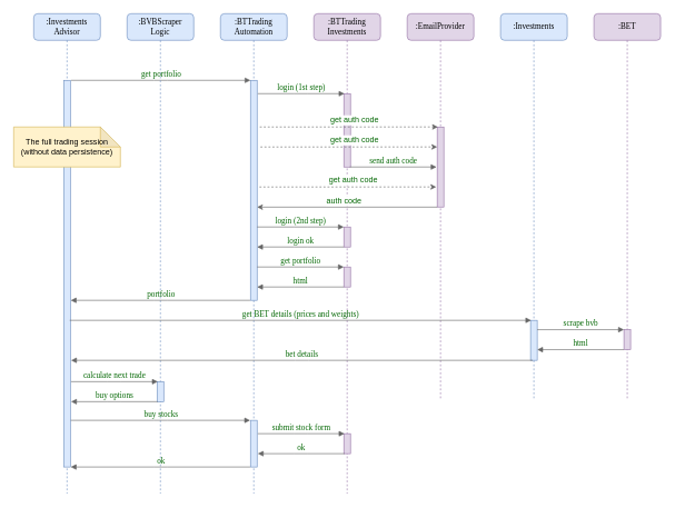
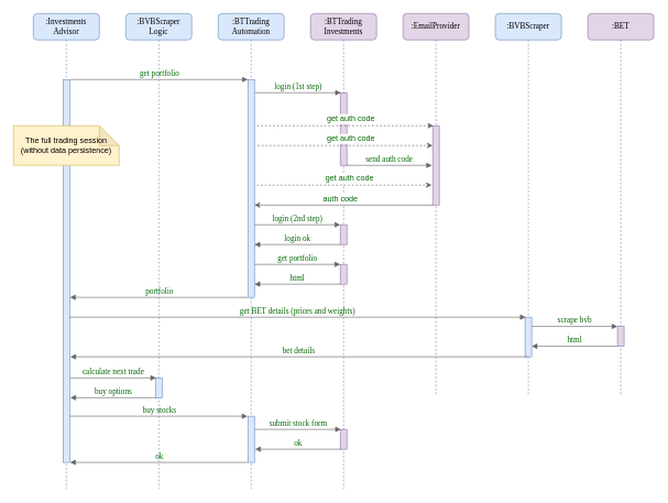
  <mxCell id="0" />
  <mxCell id="1" parent="0" />
  <mxCell id="2" value=":Investments&lt;br&gt;Advisor" style="shape=umlLifeline;perimeter=lifelinePerimeter;whiteSpace=wrap;html=1;container=1;collapsible=0;recursiveResize=0;outlineConnect=0;rounded=1;shadow=0;comic=0;labelBackgroundColor=none;strokeWidth=1;fontFamily=Verdana;fontSize=12;align=center;fillColor=#dae8fc;strokeColor=#6c8ebf;" parent="1" vertex="1"><mxGeometry x="50" y="20" width="100" height="720" as="geometry" /></mxCell>
  <mxCell id="3" value="" style="html=1;points=[];perimeter=orthogonalPerimeter;rounded=0;shadow=0;comic=0;labelBackgroundColor=none;strokeWidth=1;fontFamily=Verdana;fontSize=12;align=center;fillColor=#dae8fc;strokeColor=#6c8ebf;" parent="2" vertex="1"><mxGeometry x="45" y="100" width="10" height="580" as="geometry" /></mxCell>
  <mxCell id="4" value=":BTTrading&lt;br&gt;Automation&lt;br&gt;" style="shape=umlLifeline;perimeter=lifelinePerimeter;whiteSpace=wrap;html=1;container=1;collapsible=0;recursiveResize=0;outlineConnect=0;rounded=1;shadow=0;comic=0;labelBackgroundColor=none;strokeWidth=1;fontFamily=Verdana;fontSize=12;align=center;fillColor=#dae8fc;strokeColor=#6c8ebf;" parent="1" vertex="1"><mxGeometry x="330" y="20" width="100" height="720" as="geometry" /></mxCell>
  <mxCell id="5" value="" style="html=1;points=[];perimeter=orthogonalPerimeter;rounded=0;shadow=0;comic=0;labelBackgroundColor=none;strokeWidth=1;fontFamily=Verdana;fontSize=12;align=center;fillColor=#dae8fc;strokeColor=#6c8ebf;" parent="4" vertex="1"><mxGeometry x="45" y="100" width="10" height="330" as="geometry" /></mxCell>
  <mxCell id="6" value="" style="html=1;points=[];perimeter=orthogonalPerimeter;rounded=0;shadow=0;comic=0;labelBackgroundColor=none;strokeWidth=1;fontFamily=Verdana;fontSize=12;align=center;fillColor=#dae8fc;strokeColor=#6c8ebf;" vertex="1" parent="4"><mxGeometry x="45" y="610" width="10" height="70" as="geometry" /></mxCell>
  <mxCell id="7" value="get portfolio" style="html=1;verticalAlign=bottom;endArrow=block;labelBackgroundColor=none;fontFamily=Verdana;fontSize=12;edgeStyle=elbowEdgeStyle;elbow=vertical;exitX=1.1;exitY=0.486;exitDx=0;exitDy=0;exitPerimeter=0;entryX=0;entryY=0.648;entryDx=0;entryDy=0;entryPerimeter=0;fillColor=#f5f5f5;strokeColor=#666666;fontColor=#006600;" parent="1" edge="1"><mxGeometry relative="1" as="geometry"><mxPoint x="106" y="120" as="sourcePoint" /><mxPoint x="375" y="120" as="targetPoint" /></mxGeometry></mxCell>
  <mxCell id="8" value=":BTTrading&lt;br&gt;Investments" style="shape=umlLifeline;perimeter=lifelinePerimeter;whiteSpace=wrap;html=1;container=1;collapsible=0;recursiveResize=0;outlineConnect=0;rounded=1;shadow=0;comic=0;labelBackgroundColor=none;strokeWidth=1;fontFamily=Verdana;fontSize=12;align=center;fillColor=#e1d5e7;strokeColor=#9673a6;" parent="1" vertex="1"><mxGeometry x="470" y="20" width="100" height="720" as="geometry" /></mxCell>
  <mxCell id="9" value="" style="html=1;points=[];perimeter=orthogonalPerimeter;rounded=0;shadow=0;comic=0;labelBackgroundColor=none;strokeWidth=1;fontFamily=Verdana;fontSize=12;align=center;fillColor=#e1d5e7;strokeColor=#9673a6;" parent="8" vertex="1"><mxGeometry x="45" y="120" width="10" height="110" as="geometry" /></mxCell>
  <mxCell id="10" value="" style="html=1;points=[];perimeter=orthogonalPerimeter;rounded=0;shadow=0;comic=0;labelBackgroundColor=none;strokeWidth=1;fontFamily=Verdana;fontSize=12;align=center;fillColor=#e1d5e7;strokeColor=#9673a6;" parent="8" vertex="1"><mxGeometry x="45" y="320" width="10" height="30" as="geometry" /></mxCell>
  <mxCell id="11" value="" style="html=1;points=[];perimeter=orthogonalPerimeter;rounded=0;shadow=0;comic=0;labelBackgroundColor=none;strokeWidth=1;fontFamily=Verdana;fontSize=12;align=center;fillColor=#e1d5e7;strokeColor=#9673a6;" parent="8" vertex="1"><mxGeometry x="45" y="380" width="10" height="30" as="geometry" /></mxCell>
  <mxCell id="12" value="get portfolio" style="html=1;verticalAlign=bottom;endArrow=block;entryX=0;entryY=0;labelBackgroundColor=none;fontFamily=Verdana;fontSize=12;edgeStyle=elbowEdgeStyle;elbow=vertical;fillColor=#f5f5f5;strokeColor=#666666;fontColor=#006600;" parent="8" edge="1"><mxGeometry relative="1" as="geometry"><mxPoint x="-85" y="380" as="sourcePoint" /><mxPoint x="45" y="380" as="targetPoint" /></mxGeometry></mxCell>
  <mxCell id="13" value="html" style="html=1;verticalAlign=bottom;endArrow=none;entryX=0;entryY=0;labelBackgroundColor=none;fontFamily=Verdana;fontSize=12;edgeStyle=elbowEdgeStyle;elbow=vertical;startArrow=block;startFill=1;endFill=0;fillColor=#f5f5f5;strokeColor=#666666;fontColor=#006600;" parent="8" edge="1"><mxGeometry relative="1" as="geometry"><mxPoint x="-85" y="410" as="sourcePoint" /><mxPoint x="45" y="410" as="targetPoint" /></mxGeometry></mxCell>
  <mxCell id="14" value="" style="html=1;points=[];perimeter=orthogonalPerimeter;rounded=0;shadow=0;comic=0;labelBackgroundColor=none;strokeWidth=1;fontFamily=Verdana;fontSize=12;align=center;fillColor=#e1d5e7;strokeColor=#9673a6;" vertex="1" parent="8"><mxGeometry x="45" y="630" width="10" height="30" as="geometry" /></mxCell>
  <mxCell id="15" value="login (1st step)" style="html=1;verticalAlign=bottom;endArrow=block;entryX=0;entryY=0;labelBackgroundColor=none;fontFamily=Verdana;fontSize=12;edgeStyle=elbowEdgeStyle;elbow=vertical;fillColor=#f5f5f5;strokeColor=#666666;fontColor=#006600;" parent="1" edge="1"><mxGeometry relative="1" as="geometry"><mxPoint x="386" y="140" as="sourcePoint" /><mxPoint x="516" y="140" as="targetPoint" /></mxGeometry></mxCell>
  <mxCell id="16" value=":EmailProvider" style="shape=umlLifeline;perimeter=lifelinePerimeter;whiteSpace=wrap;html=1;container=1;collapsible=0;recursiveResize=0;outlineConnect=0;rounded=1;shadow=0;comic=0;labelBackgroundColor=none;strokeWidth=1;fontFamily=Verdana;fontSize=12;align=center;fillColor=#e1d5e7;strokeColor=#9673a6;" parent="1" vertex="1"><mxGeometry x="610" y="20" width="100" height="580" as="geometry" /></mxCell>
  <mxCell id="17" value="" style="html=1;points=[];perimeter=orthogonalPerimeter;rounded=0;shadow=0;comic=0;labelBackgroundColor=none;strokeWidth=1;fontFamily=Verdana;fontSize=12;align=center;fillColor=#e1d5e7;strokeColor=#9673a6;" parent="16" vertex="1"><mxGeometry x="45" y="170" width="10" height="120" as="geometry" /></mxCell>
  <mxCell id="18" value="send auth code" style="html=1;verticalAlign=bottom;endArrow=block;entryX=0;entryY=0;labelBackgroundColor=none;fontFamily=Verdana;fontSize=12;edgeStyle=elbowEdgeStyle;elbow=vertical;fillColor=#f5f5f5;strokeColor=#666666;fontColor=#006600;" parent="1" edge="1"><mxGeometry relative="1" as="geometry"><mxPoint x="524" y="250" as="sourcePoint" /><mxPoint x="654" y="250" as="targetPoint" /></mxGeometry></mxCell>
  <mxCell id="19" value="" style="endArrow=classic;html=1;entryX=0.1;entryY=-0.011;entryDx=0;entryDy=0;entryPerimeter=0;dashed=1;fillColor=#f5f5f5;strokeColor=#666666;" parent="1" edge="1"><mxGeometry width="50" height="50" relative="1" as="geometry"><mxPoint x="389" y="190" as="sourcePoint" /><mxPoint x="656" y="189.91" as="targetPoint" /></mxGeometry></mxCell>
  <mxCell id="20" value="get auth code" style="text;html=1;align=center;verticalAlign=middle;resizable=0;points=[];;labelBackgroundColor=#ffffff;fontColor=#006600;" parent="19" vertex="1" connectable="0"><mxGeometry x="0.064" y="1" relative="1" as="geometry"><mxPoint x="-0.5" y="-9" as="offset" /></mxGeometry></mxCell>
  <mxCell id="21" value="" style="endArrow=classic;html=1;entryX=0.1;entryY=-0.011;entryDx=0;entryDy=0;entryPerimeter=0;dashed=1;fillColor=#f5f5f5;strokeColor=#666666;" parent="1" edge="1"><mxGeometry width="50" height="50" relative="1" as="geometry"><mxPoint x="390" y="220" as="sourcePoint" /><mxPoint x="655" y="219.91" as="targetPoint" /></mxGeometry></mxCell>
  <mxCell id="22" value="get auth code" style="text;html=1;align=center;verticalAlign=middle;resizable=0;points=[];;labelBackgroundColor=#ffffff;fontColor=#006600;" parent="21" vertex="1" connectable="0"><mxGeometry x="0.064" y="1" relative="1" as="geometry"><mxPoint x="-0.5" y="-9" as="offset" /></mxGeometry></mxCell>
  <mxCell id="23" value="" style="endArrow=classic;html=1;fillColor=#f5f5f5;strokeColor=#666666;" parent="1" edge="1"><mxGeometry width="50" height="50" relative="1" as="geometry"><mxPoint x="655" y="310.2" as="sourcePoint" /><mxPoint x="385" y="310.2" as="targetPoint" /></mxGeometry></mxCell>
  <mxCell id="24" value="auth code" style="text;html=1;align=center;verticalAlign=middle;resizable=0;points=[];;labelBackgroundColor=#ffffff;fontColor=#006600;" parent="23" vertex="1" connectable="0"><mxGeometry x="-0.093" y="3" relative="1" as="geometry"><mxPoint x="-19" y="-13" as="offset" /></mxGeometry></mxCell>
  <mxCell id="25" value="login (2nd step)" style="html=1;verticalAlign=bottom;endArrow=block;entryX=0;entryY=0;labelBackgroundColor=none;fontFamily=Verdana;fontSize=12;edgeStyle=elbowEdgeStyle;elbow=vertical;fillColor=#f5f5f5;strokeColor=#666666;fontColor=#006600;" parent="1" edge="1"><mxGeometry relative="1" as="geometry"><mxPoint x="385" y="340" as="sourcePoint" /><mxPoint x="515" y="340" as="targetPoint" /></mxGeometry></mxCell>
  <mxCell id="26" value="login ok" style="html=1;verticalAlign=bottom;endArrow=none;entryX=0;entryY=0;labelBackgroundColor=none;fontFamily=Verdana;fontSize=12;edgeStyle=elbowEdgeStyle;elbow=vertical;startArrow=block;startFill=1;endFill=0;fillColor=#f5f5f5;strokeColor=#666666;fontColor=#006600;" parent="1" edge="1"><mxGeometry relative="1" as="geometry"><mxPoint x="385" y="370" as="sourcePoint" /><mxPoint x="515" y="370" as="targetPoint" /></mxGeometry></mxCell>
  <mxCell id="27" value="" style="endArrow=classic;html=1;entryX=0.1;entryY=-0.011;entryDx=0;entryDy=0;entryPerimeter=0;dashed=1;fillColor=#f5f5f5;strokeColor=#666666;" parent="1" edge="1"><mxGeometry width="50" height="50" relative="1" as="geometry"><mxPoint x="388.5" y="280" as="sourcePoint" /><mxPoint x="653.5" y="279.91" as="targetPoint" /></mxGeometry></mxCell>
  <mxCell id="28" value="get auth code" style="text;html=1;align=center;verticalAlign=middle;resizable=0;points=[];;labelBackgroundColor=#ffffff;fontColor=#006600;" parent="27" vertex="1" connectable="0"><mxGeometry x="0.064" y="1" relative="1" as="geometry"><mxPoint x="-0.5" y="-9" as="offset" /></mxGeometry></mxCell>
- <mxCell id="29" value=":Investments" style="shape=umlLifeline;perimeter=lifelinePerimeter;whiteSpace=wrap;html=1;container=1;collapsible=0;recursiveResize=0;outlineConnect=0;rounded=1;shadow=0;comic=0;labelBackgroundColor=none;strokeWidth=1;fontFamily=Verdana;fontSize=12;align=center;fillColor=#dae8fc;strokeColor=#6c8ebf;" parent="1" vertex="1"><mxGeometry x="750" y="20" width="100" height="580" as="geometry" /></mxCell>
+ <mxCell id="29" value=":BVBScraper" style="shape=umlLifeline;perimeter=lifelinePerimeter;whiteSpace=wrap;html=1;container=1;collapsible=0;recursiveResize=0;outlineConnect=0;rounded=1;shadow=0;comic=0;labelBackgroundColor=none;strokeWidth=1;fontFamily=Verdana;fontSize=12;align=center;fillColor=#dae8fc;strokeColor=#6c8ebf;" parent="1" vertex="1"><mxGeometry x="750" y="20" width="100" height="580" as="geometry" /></mxCell>
  <mxCell id="30" value="" style="html=1;points=[];perimeter=orthogonalPerimeter;rounded=0;shadow=0;comic=0;labelBackgroundColor=none;strokeWidth=1;fontFamily=Verdana;fontSize=12;align=center;fillColor=#dae8fc;strokeColor=#6c8ebf;" parent="29" vertex="1"><mxGeometry x="45" y="460" width="10" height="60" as="geometry" /></mxCell>
  <mxCell id="31" value=":BVBScraper&lt;br&gt;Logic" style="shape=umlLifeline;perimeter=lifelinePerimeter;whiteSpace=wrap;html=1;container=1;collapsible=0;recursiveResize=0;outlineConnect=0;rounded=1;shadow=0;comic=0;labelBackgroundColor=none;strokeWidth=1;fontFamily=Verdana;fontSize=12;align=center;fillColor=#dae8fc;strokeColor=#6c8ebf;" vertex="1" parent="1"><mxGeometry x="190" y="20" width="100" height="720" as="geometry" /></mxCell>
  <mxCell id="32" value="" style="html=1;points=[];perimeter=orthogonalPerimeter;rounded=0;shadow=0;comic=0;labelBackgroundColor=none;strokeWidth=1;fontFamily=Verdana;fontSize=12;align=center;fillColor=#dae8fc;strokeColor=#6c8ebf;" vertex="1" parent="31"><mxGeometry x="45" y="552" width="10" height="30" as="geometry" /></mxCell>
  <mxCell id="33" value="get BET details (prices and weights)" style="html=1;verticalAlign=bottom;endArrow=block;labelBackgroundColor=none;fontFamily=Verdana;fontSize=12;edgeStyle=elbowEdgeStyle;elbow=vertical;entryX=0.6;entryY=0;entryDx=0;entryDy=0;entryPerimeter=0;fillColor=#f5f5f5;strokeColor=#666666;fontColor=#006600;" edge="1" parent="1"><mxGeometry relative="1" as="geometry"><mxPoint x="104" y="480" as="sourcePoint" /><mxPoint x="796" y="480" as="targetPoint" /></mxGeometry></mxCell>
  <mxCell id="34" value="bet details" style="html=1;verticalAlign=bottom;endArrow=none;labelBackgroundColor=none;fontFamily=Verdana;fontSize=12;edgeStyle=elbowEdgeStyle;elbow=vertical;startArrow=block;startFill=1;endFill=0;entryX=0.3;entryY=0.967;entryDx=0;entryDy=0;entryPerimeter=0;exitX=1.05;exitY=0.95;exitDx=0;exitDy=0;exitPerimeter=0;fillColor=#f5f5f5;strokeColor=#666666;fontColor=#006600;" edge="1" parent="1"><mxGeometry relative="1" as="geometry"><mxPoint x="106" y="540" as="sourcePoint" /><mxPoint x="798" y="540" as="targetPoint" /></mxGeometry></mxCell>
  <mxCell id="35" value="portfolio" style="html=1;verticalAlign=bottom;endArrow=none;labelBackgroundColor=none;fontFamily=Verdana;fontSize=12;edgeStyle=elbowEdgeStyle;elbow=vertical;exitX=1.1;exitY=0.486;exitDx=0;exitDy=0;exitPerimeter=0;entryX=0;entryY=0.648;entryDx=0;entryDy=0;entryPerimeter=0;startArrow=block;startFill=1;endFill=0;fillColor=#f5f5f5;strokeColor=#666666;fontColor=#006600;" edge="1" parent="1"><mxGeometry relative="1" as="geometry"><mxPoint x="105.5" y="450" as="sourcePoint" /><mxPoint x="374.5" y="450" as="targetPoint" /></mxGeometry></mxCell>
  <mxCell id="36" value=":BET" style="shape=umlLifeline;perimeter=lifelinePerimeter;whiteSpace=wrap;html=1;container=1;collapsible=0;recursiveResize=0;outlineConnect=0;rounded=1;shadow=0;comic=0;labelBackgroundColor=none;strokeWidth=1;fontFamily=Verdana;fontSize=12;align=center;fillColor=#e1d5e7;strokeColor=#9673a6;" vertex="1" parent="1"><mxGeometry x="890" y="20" width="100" height="580" as="geometry" /></mxCell>
  <mxCell id="37" value="" style="html=1;points=[];perimeter=orthogonalPerimeter;rounded=0;shadow=0;comic=0;labelBackgroundColor=none;strokeWidth=1;fontFamily=Verdana;fontSize=12;align=center;fillColor=#e1d5e7;strokeColor=#9673a6;" vertex="1" parent="36"><mxGeometry x="45" y="474" width="10" height="30" as="geometry" /></mxCell>
  <mxCell id="38" value="scrape bvb" style="html=1;verticalAlign=bottom;endArrow=block;entryX=0;entryY=0;labelBackgroundColor=none;fontFamily=Verdana;fontSize=12;edgeStyle=elbowEdgeStyle;elbow=vertical;fillColor=#f5f5f5;strokeColor=#666666;fontColor=#006600;" edge="1" parent="36"><mxGeometry relative="1" as="geometry"><mxPoint x="-85" y="474" as="sourcePoint" /><mxPoint x="45" y="474" as="targetPoint" /></mxGeometry></mxCell>
  <mxCell id="39" value="html" style="html=1;verticalAlign=bottom;endArrow=none;entryX=0;entryY=0;labelBackgroundColor=none;fontFamily=Verdana;fontSize=12;edgeStyle=elbowEdgeStyle;elbow=vertical;startArrow=block;startFill=1;endFill=0;fillColor=#f5f5f5;strokeColor=#666666;fontColor=#006600;" edge="1" parent="36"><mxGeometry relative="1" as="geometry"><mxPoint x="-85" y="504" as="sourcePoint" /><mxPoint x="45" y="504" as="targetPoint" /></mxGeometry></mxCell>
  <mxCell id="40" value="calculate next trade" style="html=1;verticalAlign=bottom;endArrow=block;entryX=0;entryY=0;labelBackgroundColor=none;fontFamily=Verdana;fontSize=12;edgeStyle=elbowEdgeStyle;elbow=vertical;fillColor=#f5f5f5;strokeColor=#666666;fontColor=#006600;" edge="1" parent="1"><mxGeometry relative="1" as="geometry"><mxPoint x="106" y="572" as="sourcePoint" /><mxPoint x="236" y="572" as="targetPoint" /></mxGeometry></mxCell>
  <mxCell id="41" value="buy options" style="html=1;verticalAlign=bottom;endArrow=none;entryX=0;entryY=0;labelBackgroundColor=none;fontFamily=Verdana;fontSize=12;edgeStyle=elbowEdgeStyle;elbow=vertical;startArrow=block;startFill=1;endFill=0;fillColor=#f5f5f5;strokeColor=#666666;fontColor=#006600;" edge="1" parent="1"><mxGeometry relative="1" as="geometry"><mxPoint x="106" y="602" as="sourcePoint" /><mxPoint x="236" y="602" as="targetPoint" /></mxGeometry></mxCell>
  <mxCell id="42" value="buy stocks" style="html=1;verticalAlign=bottom;endArrow=block;labelBackgroundColor=none;fontFamily=Verdana;fontSize=12;edgeStyle=elbowEdgeStyle;elbow=vertical;exitX=1.1;exitY=0.486;exitDx=0;exitDy=0;exitPerimeter=0;entryX=0;entryY=0.648;entryDx=0;entryDy=0;entryPerimeter=0;fillColor=#f5f5f5;strokeColor=#666666;fontColor=#006600;" edge="1" parent="1"><mxGeometry relative="1" as="geometry"><mxPoint x="105.5" y="630" as="sourcePoint" /><mxPoint x="374.5" y="630" as="targetPoint" /></mxGeometry></mxCell>
  <mxCell id="43" value="submit stock form" style="html=1;verticalAlign=bottom;endArrow=block;entryX=0;entryY=0;labelBackgroundColor=none;fontFamily=Verdana;fontSize=12;edgeStyle=elbowEdgeStyle;elbow=vertical;fillColor=#f5f5f5;strokeColor=#666666;fontColor=#006600;" edge="1" parent="1"><mxGeometry relative="1" as="geometry"><mxPoint x="386" y="650" as="sourcePoint" /><mxPoint x="516" y="650" as="targetPoint" /></mxGeometry></mxCell>
  <mxCell id="44" value="ok" style="html=1;verticalAlign=bottom;endArrow=none;entryX=0;entryY=0;labelBackgroundColor=none;fontFamily=Verdana;fontSize=12;edgeStyle=elbowEdgeStyle;elbow=vertical;startArrow=block;startFill=1;endFill=0;fillColor=#f5f5f5;strokeColor=#666666;fontColor=#006600;" edge="1" parent="1"><mxGeometry relative="1" as="geometry"><mxPoint x="386" y="680" as="sourcePoint" /><mxPoint x="516" y="680" as="targetPoint" /></mxGeometry></mxCell>
  <mxCell id="45" value="ok" style="html=1;verticalAlign=bottom;endArrow=none;labelBackgroundColor=none;fontFamily=Verdana;fontSize=12;edgeStyle=elbowEdgeStyle;elbow=vertical;exitX=1.1;exitY=0.486;exitDx=0;exitDy=0;exitPerimeter=0;entryX=0;entryY=0.648;entryDx=0;entryDy=0;entryPerimeter=0;startArrow=block;startFill=1;endFill=0;fillColor=#f5f5f5;strokeColor=#666666;fontColor=#006600;" edge="1" parent="1"><mxGeometry relative="1" as="geometry"><mxPoint x="105.5" y="700" as="sourcePoint" /><mxPoint x="374.5" y="700" as="targetPoint" /></mxGeometry></mxCell>
  <mxCell id="46" value="The full trading session (without data persistence)" style="shape=note;whiteSpace=wrap;html=1;backgroundOutline=1;darkOpacity=0.05;fillColor=#fff2cc;strokeColor=#d6b656;" vertex="1" parent="1"><mxGeometry x="20" y="190" width="160" height="60" as="geometry" /></mxCell>
